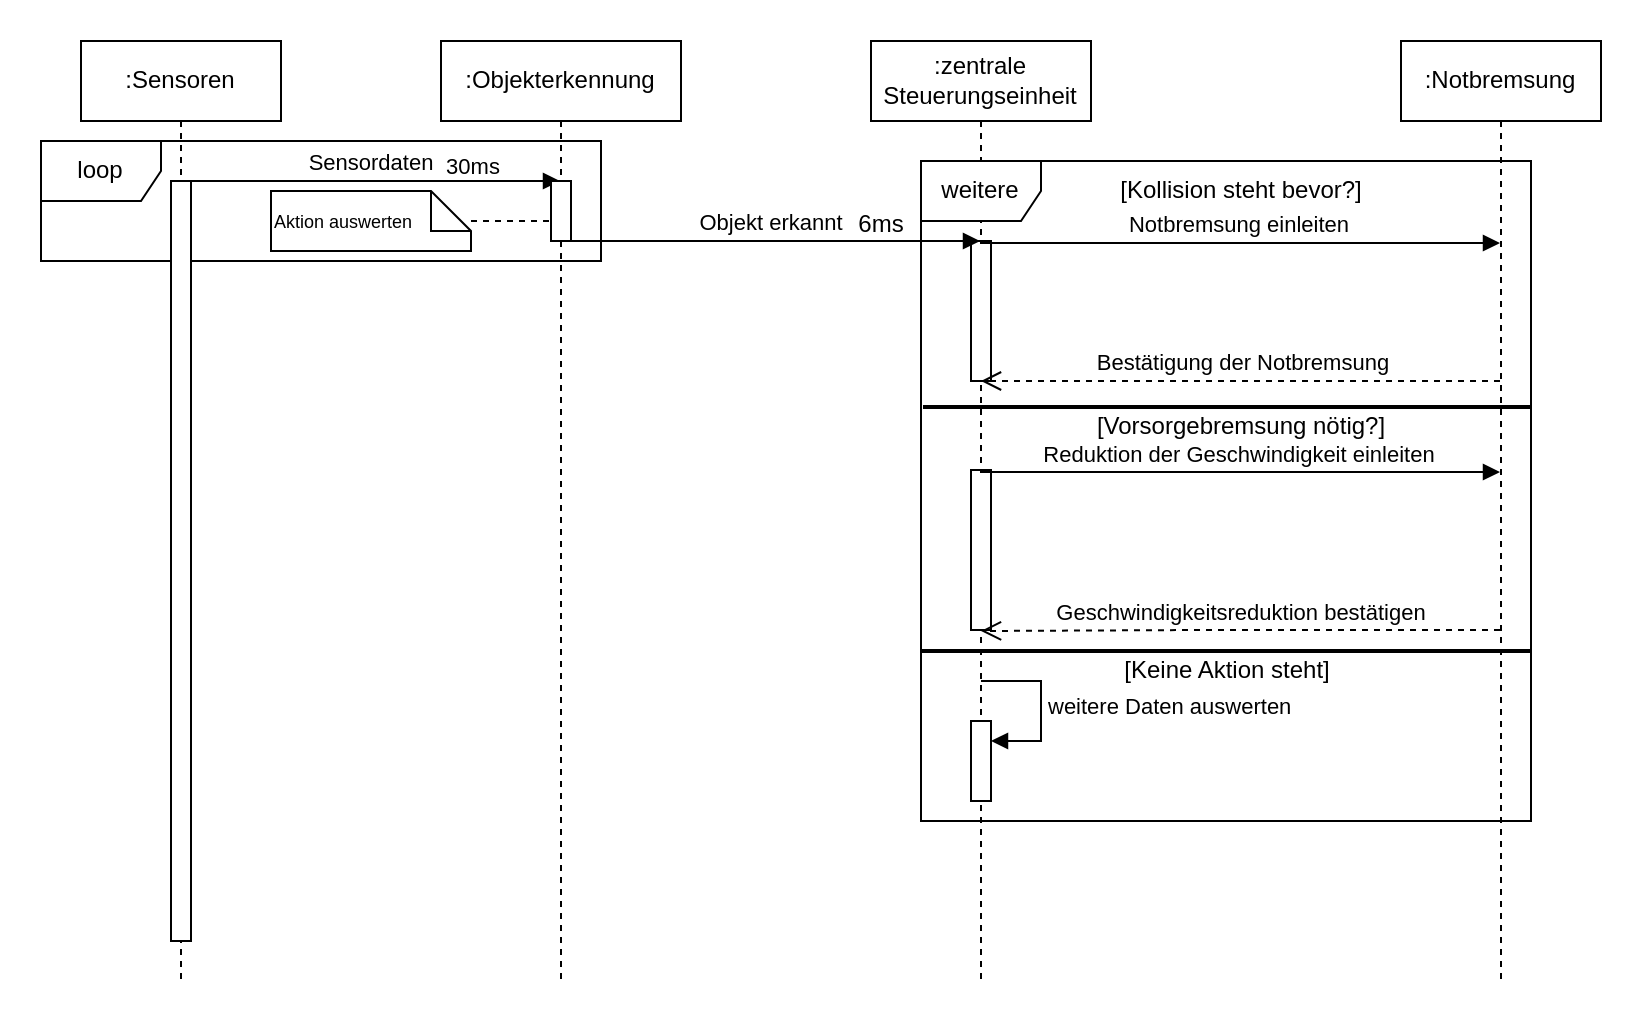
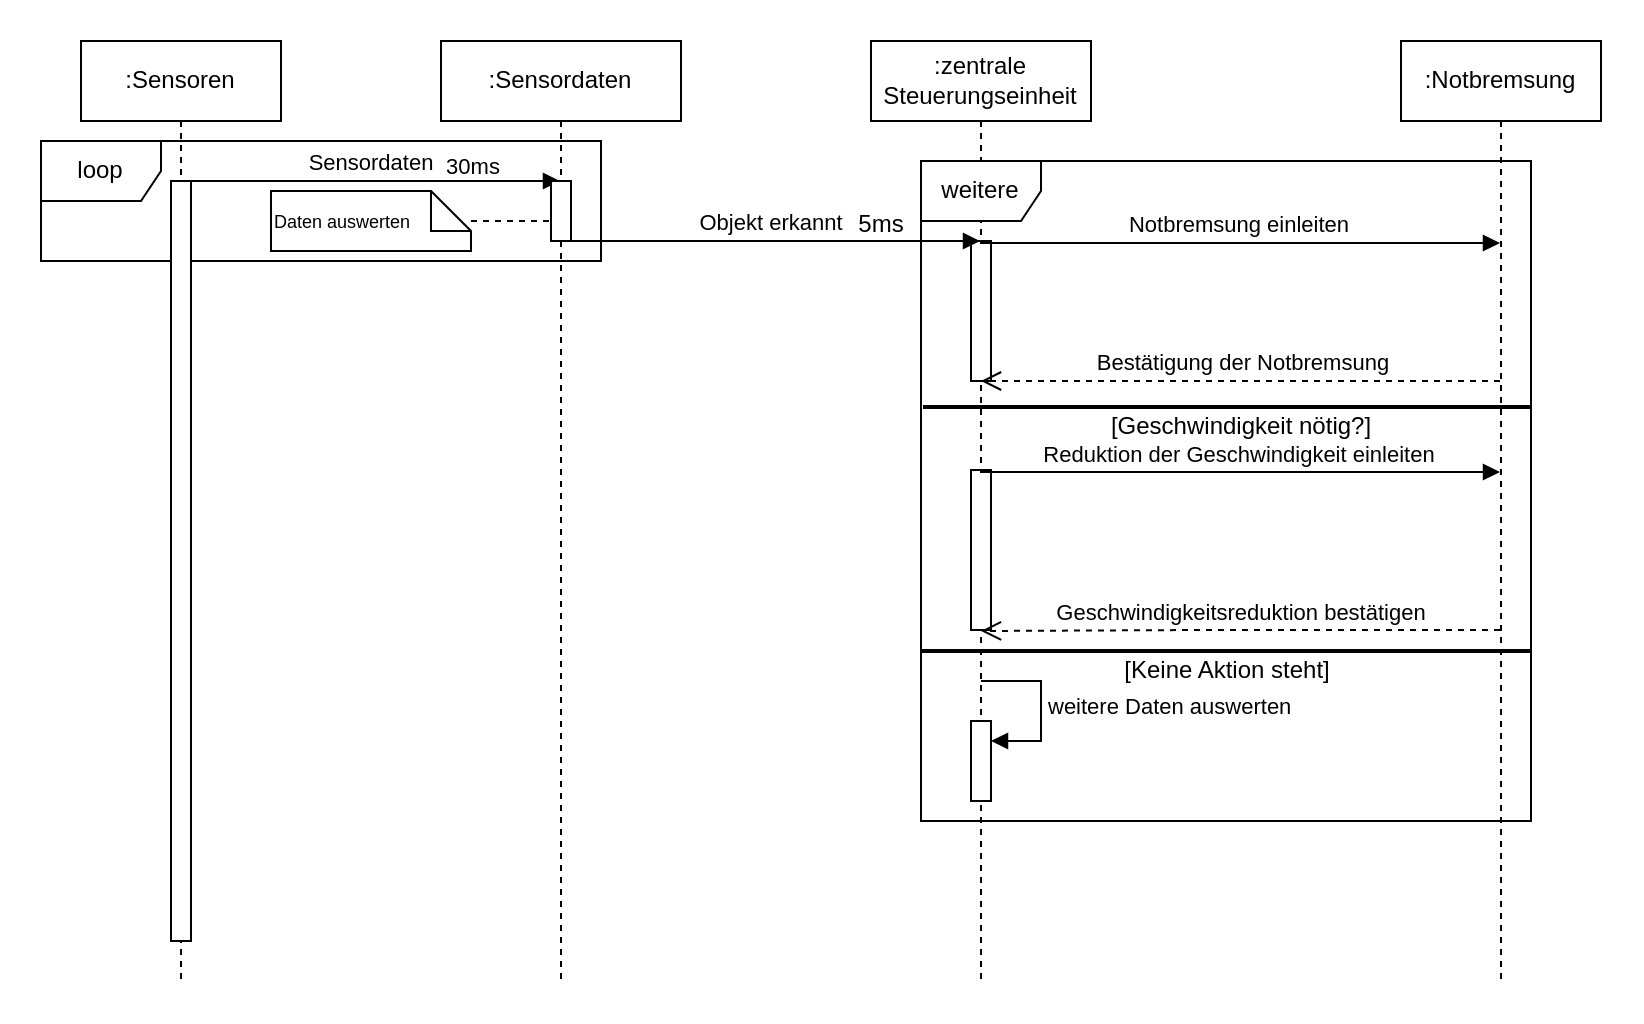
  <mxCell id="0" />
  <mxCell id="1" parent="0" />
  <mxCell id="2" value="loop" style="shape=umlFrame;whiteSpace=wrap;html=1;pointerEvents=0;" vertex="1" parent="1"><mxGeometry x="20" y="70" width="280" height="60" as="geometry" /></mxCell>
  <mxCell id="3" value=":Sensoren" style="shape=umlLifeline;perimeter=lifelinePerimeter;whiteSpace=wrap;html=1;container=1;dropTarget=0;collapsible=0;recursiveResize=0;outlineConnect=0;portConstraint=eastwest;newEdgeStyle={&quot;curved&quot;:0,&quot;rounded&quot;:0};" vertex="1" parent="1"><mxGeometry x="40" y="20" width="100" height="470" as="geometry" /></mxCell>
  <mxCell id="4" value="" style="html=1;points=[[0,0,0,0,5],[0,1,0,0,-5],[1,0,0,0,5],[1,1,0,0,-5]];perimeter=orthogonalPerimeter;outlineConnect=0;targetShapes=umlLifeline;portConstraint=eastwest;newEdgeStyle={&quot;curved&quot;:0,&quot;rounded&quot;:0};" vertex="1" parent="3"><mxGeometry x="45" y="70" width="10" height="380" as="geometry" /></mxCell>
  <mxCell id="5" value=":zentrale Steuerungseinheit" style="shape=umlLifeline;perimeter=lifelinePerimeter;whiteSpace=wrap;html=1;container=1;dropTarget=0;collapsible=0;recursiveResize=0;outlineConnect=0;portConstraint=eastwest;newEdgeStyle={&quot;curved&quot;:0,&quot;rounded&quot;:0};" vertex="1" parent="1"><mxGeometry x="435" y="20" width="110" height="470" as="geometry" /></mxCell>
  <mxCell id="6" value="" style="html=1;points=[[0,0,0,0,5],[0,1,0,0,-5],[1,0,0,0,5],[1,1,0,0,-5]];perimeter=orthogonalPerimeter;outlineConnect=0;targetShapes=umlLifeline;portConstraint=eastwest;newEdgeStyle={&quot;curved&quot;:0,&quot;rounded&quot;:0};" vertex="1" parent="5"><mxGeometry x="50" y="100" width="10" height="70" as="geometry" /></mxCell>
  <mxCell id="7" value=":Notbremsung" style="shape=umlLifeline;perimeter=lifelinePerimeter;whiteSpace=wrap;html=1;container=1;dropTarget=0;collapsible=0;recursiveResize=0;outlineConnect=0;portConstraint=eastwest;newEdgeStyle={&quot;curved&quot;:0,&quot;rounded&quot;:0};" vertex="1" parent="1"><mxGeometry x="700" y="20" width="100" height="470" as="geometry" /></mxCell>
- <mxCell id="8" value=":Objekterkennung" style="shape=umlLifeline;perimeter=lifelinePerimeter;whiteSpace=wrap;html=1;container=1;dropTarget=0;collapsible=0;recursiveResize=0;outlineConnect=0;portConstraint=eastwest;newEdgeStyle={&quot;curved&quot;:0,&quot;rounded&quot;:0};" vertex="1" parent="1"><mxGeometry x="220" y="20" width="120" height="470" as="geometry" /></mxCell>
+ <mxCell id="8" value=":Sensordaten" style="shape=umlLifeline;perimeter=lifelinePerimeter;whiteSpace=wrap;html=1;container=1;dropTarget=0;collapsible=0;recursiveResize=0;outlineConnect=0;portConstraint=eastwest;newEdgeStyle={&quot;curved&quot;:0,&quot;rounded&quot;:0};" vertex="1" parent="1"><mxGeometry x="220" y="20" width="120" height="470" as="geometry" /></mxCell>
  <mxCell id="9" value="Sensordaten" style="html=1;verticalAlign=bottom;endArrow=block;curved=0;rounded=0;edgeStyle=orthogonalEdgeStyle;" edge="1" parent="1" target="8"><mxGeometry width="80" relative="1" as="geometry"><mxPoint x="90" y="90" as="sourcePoint" /><mxPoint x="170" y="90" as="targetPoint" /><Array as="points"><mxPoint x="220" y="90" /><mxPoint x="220" y="90" /></Array></mxGeometry></mxCell>
  <mxCell id="10" value="30ms" style="edgeLabel;html=1;align=center;verticalAlign=middle;resizable=0;points=[];" vertex="1" connectable="0" parent="9"><mxGeometry x="0.524" y="2" relative="1" as="geometry"><mxPoint x="1" y="-6" as="offset" /></mxGeometry></mxCell>
  <mxCell id="11" value="" style="html=1;points=[[0,0,0,0,5],[0,1,0,0,-5],[1,0,0,0,5],[1,1,0,0,-5]];perimeter=orthogonalPerimeter;outlineConnect=0;targetShapes=umlLifeline;portConstraint=eastwest;newEdgeStyle={&quot;curved&quot;:0,&quot;rounded&quot;:0};" vertex="1" parent="1"><mxGeometry x="275" y="90" width="10" height="30" as="geometry" /></mxCell>
  <mxCell id="12" style="edgeStyle=orthogonalEdgeStyle;rounded=0;orthogonalLoop=1;jettySize=auto;html=1;dashed=1;endArrow=none;endFill=0;" edge="1" parent="1" source="13" target="11"><mxGeometry relative="1" as="geometry"><Array as="points"><mxPoint x="260" y="110" /><mxPoint x="260" y="110" /></Array></mxGeometry></mxCell>
- <mxCell id="13" value="&lt;font style=&quot;font-size: 9px;&quot;&gt;Aktion auswerten&lt;/font&gt;" style="shape=note;size=20;whiteSpace=wrap;html=1;align=left;" vertex="1" parent="1"><mxGeometry x="135" y="95" width="100" height="30" as="geometry" /></mxCell>
+ <mxCell id="13" value="&lt;font style=&quot;font-size: 9px;&quot;&gt;Daten auswerten&lt;/font&gt;" style="shape=note;size=20;whiteSpace=wrap;html=1;align=left;" vertex="1" parent="1"><mxGeometry x="135" y="95" width="100" height="30" as="geometry" /></mxCell>
  <mxCell id="14" value="Objekt erkannt" style="html=1;verticalAlign=bottom;endArrow=block;curved=0;rounded=0;edgeStyle=orthogonalEdgeStyle;" edge="1" parent="1" target="5"><mxGeometry width="80" relative="1" as="geometry"><mxPoint x="280" y="120" as="sourcePoint" /><mxPoint x="360" y="120" as="targetPoint" /><Array as="points"><mxPoint x="430" y="120" /><mxPoint x="430" y="120" /></Array></mxGeometry></mxCell>
- <mxCell id="15" value="6ms" style="text;html=1;align=center;verticalAlign=middle;resizable=0;points=[];autosize=1;strokeColor=none;fillColor=none;" vertex="1" parent="1"><mxGeometry x="415" y="97" width="50" height="30" as="geometry" /></mxCell>
+ <mxCell id="15" value="5ms" style="text;html=1;align=center;verticalAlign=middle;resizable=0;points=[];autosize=1;strokeColor=none;fillColor=none;" vertex="1" parent="1"><mxGeometry x="415" y="97" width="50" height="30" as="geometry" /></mxCell>
  <mxCell id="16" value="weitere" style="shape=umlFrame;whiteSpace=wrap;html=1;pointerEvents=0;" vertex="1" parent="1"><mxGeometry x="460" y="80" width="305" height="330" as="geometry" /></mxCell>
  <mxCell id="17" value="" style="html=1;points=[[0,0,0,0,5],[0,1,0,0,-5],[1,0,0,0,5],[1,1,0,0,-5]];perimeter=orthogonalPerimeter;outlineConnect=0;targetShapes=umlLifeline;portConstraint=eastwest;newEdgeStyle={&quot;curved&quot;:0,&quot;rounded&quot;:0};" vertex="1" parent="1"><mxGeometry x="485" y="234.5" width="10" height="80" as="geometry" /></mxCell>
  <mxCell id="18" value="Notbremsung einleiten" style="html=1;verticalAlign=bottom;endArrow=block;curved=0;rounded=0;edgeStyle=orthogonalEdgeStyle;" edge="1" parent="1" target="7"><mxGeometry width="80" relative="1" as="geometry"><mxPoint x="490" y="120" as="sourcePoint" /><mxPoint x="570" y="120" as="targetPoint" /><Array as="points"><mxPoint x="490" y="121" /></Array></mxGeometry></mxCell>
  <mxCell id="19" value="Geschwindigkeitsreduktion bestätigen" style="html=1;verticalAlign=bottom;endArrow=open;dashed=1;endSize=8;curved=0;rounded=0;edgeStyle=orthogonalEdgeStyle;" edge="1" parent="1" target="17"><mxGeometry relative="1" as="geometry"><mxPoint x="749.5" y="314.508" as="sourcePoint" /><mxPoint x="500" y="314.5" as="targetPoint" /><Array as="points"><mxPoint x="601" y="315" /><mxPoint x="520" y="315" /><mxPoint x="490" y="315" /></Array></mxGeometry></mxCell>
  <mxCell id="20" value="" style="line;strokeWidth=2;html=1;" vertex="1" parent="1"><mxGeometry x="461" y="198" width="304" height="10" as="geometry" /></mxCell>
  <mxCell id="21" value="Bestätigung der Notbremsung" style="html=1;verticalAlign=bottom;endArrow=open;dashed=1;endSize=8;curved=0;rounded=0;edgeStyle=orthogonalEdgeStyle;" edge="1" parent="1" source="7"><mxGeometry x="-0.006" relative="1" as="geometry"><mxPoint x="570" y="190" as="sourcePoint" /><mxPoint x="490" y="190" as="targetPoint" /><Array as="points"><mxPoint x="540" y="190" /><mxPoint x="540" y="190" /></Array><mxPoint as="offset" /></mxGeometry></mxCell>
  <mxCell id="22" value="" style="line;strokeWidth=2;html=1;" vertex="1" parent="1"><mxGeometry x="460.5" y="320" width="304" height="10" as="geometry" /></mxCell>
  <mxCell id="23" value="Reduktion der Geschwindigkeit einleiten" style="html=1;verticalAlign=bottom;endArrow=block;curved=0;rounded=0;edgeStyle=orthogonalEdgeStyle;" edge="1" parent="1"><mxGeometry width="80" relative="1" as="geometry"><mxPoint x="490" y="234.5" as="sourcePoint" /><mxPoint x="749.5" y="235.5" as="targetPoint" /><Array as="points"><mxPoint x="490" y="235.5" /></Array></mxGeometry></mxCell>
- <mxCell id="24" value="[Kollision steht bevor?]" style="text;html=1;align=center;verticalAlign=middle;resizable=0;points=[];autosize=1;strokeColor=none;fillColor=none;" vertex="1" parent="1"><mxGeometry x="550" y="80" width="140" height="30" as="geometry" /></mxCell>
- <mxCell id="25" value="[Vorsorgebremsung nötig?]" style="text;html=1;align=center;verticalAlign=middle;resizable=0;points=[];autosize=1;strokeColor=none;fillColor=none;" vertex="1" parent="1"><mxGeometry x="535" y="198" width="170" height="30" as="geometry" /></mxCell>
+ <mxCell id="25" value="[Geschwindigkeit nötig?]" style="text;html=1;align=center;verticalAlign=middle;resizable=0;points=[];autosize=1;strokeColor=none;fillColor=none;" vertex="1" parent="1"><mxGeometry x="535" y="198" width="170" height="30" as="geometry" /></mxCell>
  <mxCell id="26" value="[Keine Aktion steht]" style="text;html=1;align=center;verticalAlign=middle;resizable=0;points=[];autosize=1;strokeColor=none;fillColor=none;" vertex="1" parent="1"><mxGeometry x="537.5" y="320" width="150" height="30" as="geometry" /></mxCell>
  <mxCell id="27" value="" style="html=1;points=[[0,0,0,0,5],[0,1,0,0,-5],[1,0,0,0,5],[1,1,0,0,-5]];perimeter=orthogonalPerimeter;outlineConnect=0;targetShapes=umlLifeline;portConstraint=eastwest;newEdgeStyle={&quot;curved&quot;:0,&quot;rounded&quot;:0};" vertex="1" parent="1"><mxGeometry x="485" y="360" width="10" height="40" as="geometry" /></mxCell>
  <mxCell id="28" value="weitere Daten auswerten" style="html=1;align=left;spacingLeft=2;endArrow=block;rounded=0;edgeStyle=orthogonalEdgeStyle;curved=0;rounded=0;" edge="1" parent="1" target="27"><mxGeometry relative="1" as="geometry"><mxPoint x="490" y="340" as="sourcePoint" /><Array as="points"><mxPoint x="520" y="370" /></Array></mxGeometry></mxCell>
